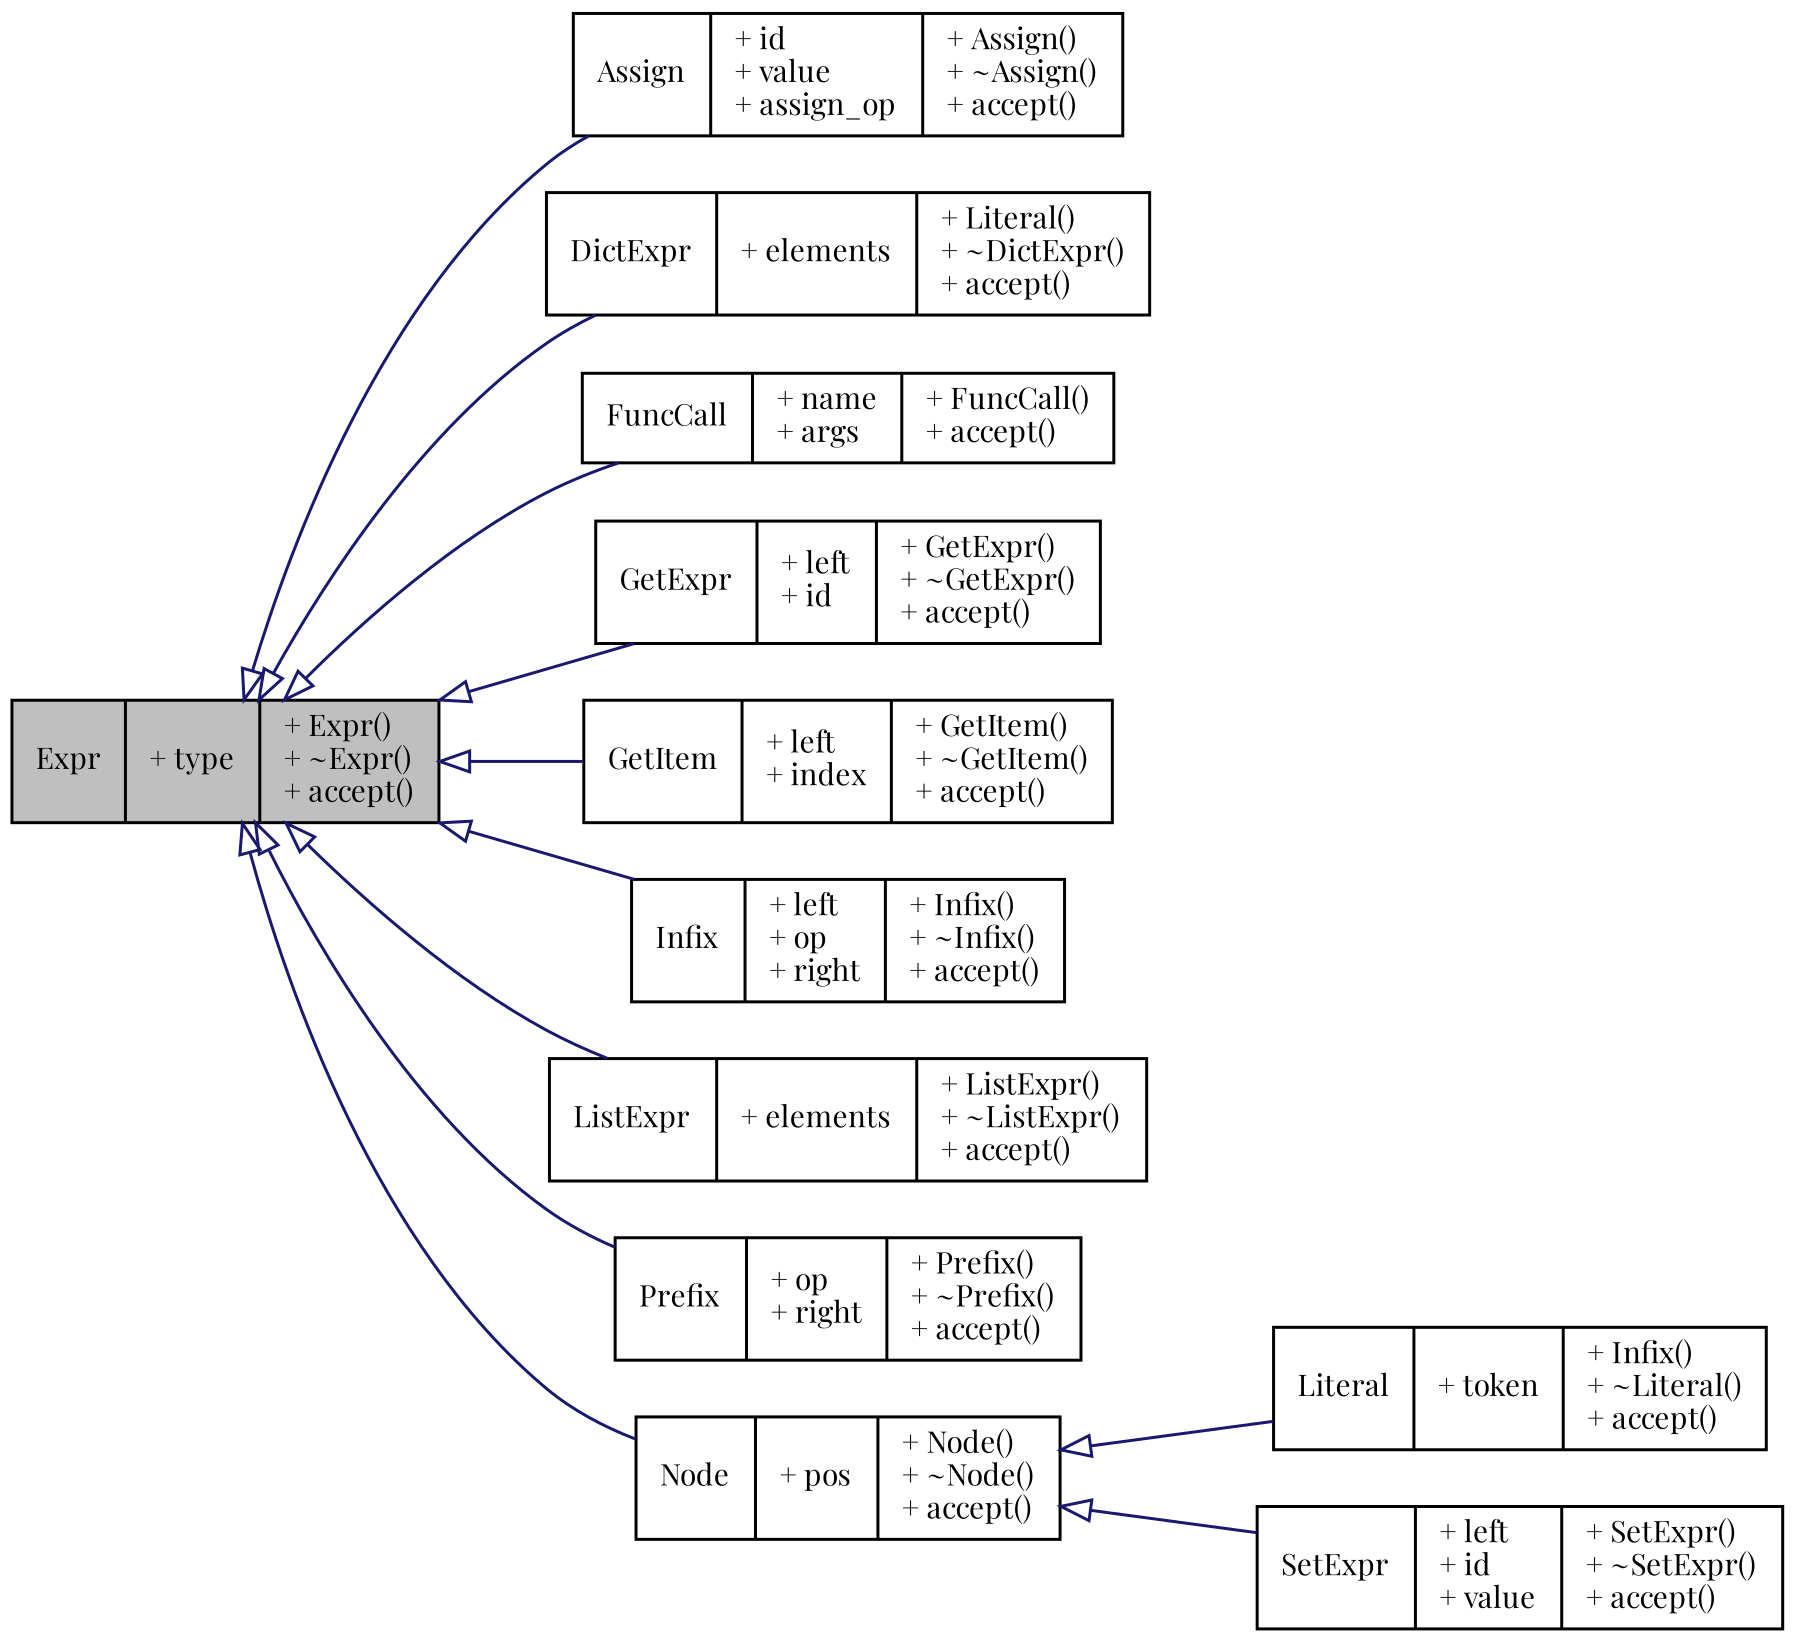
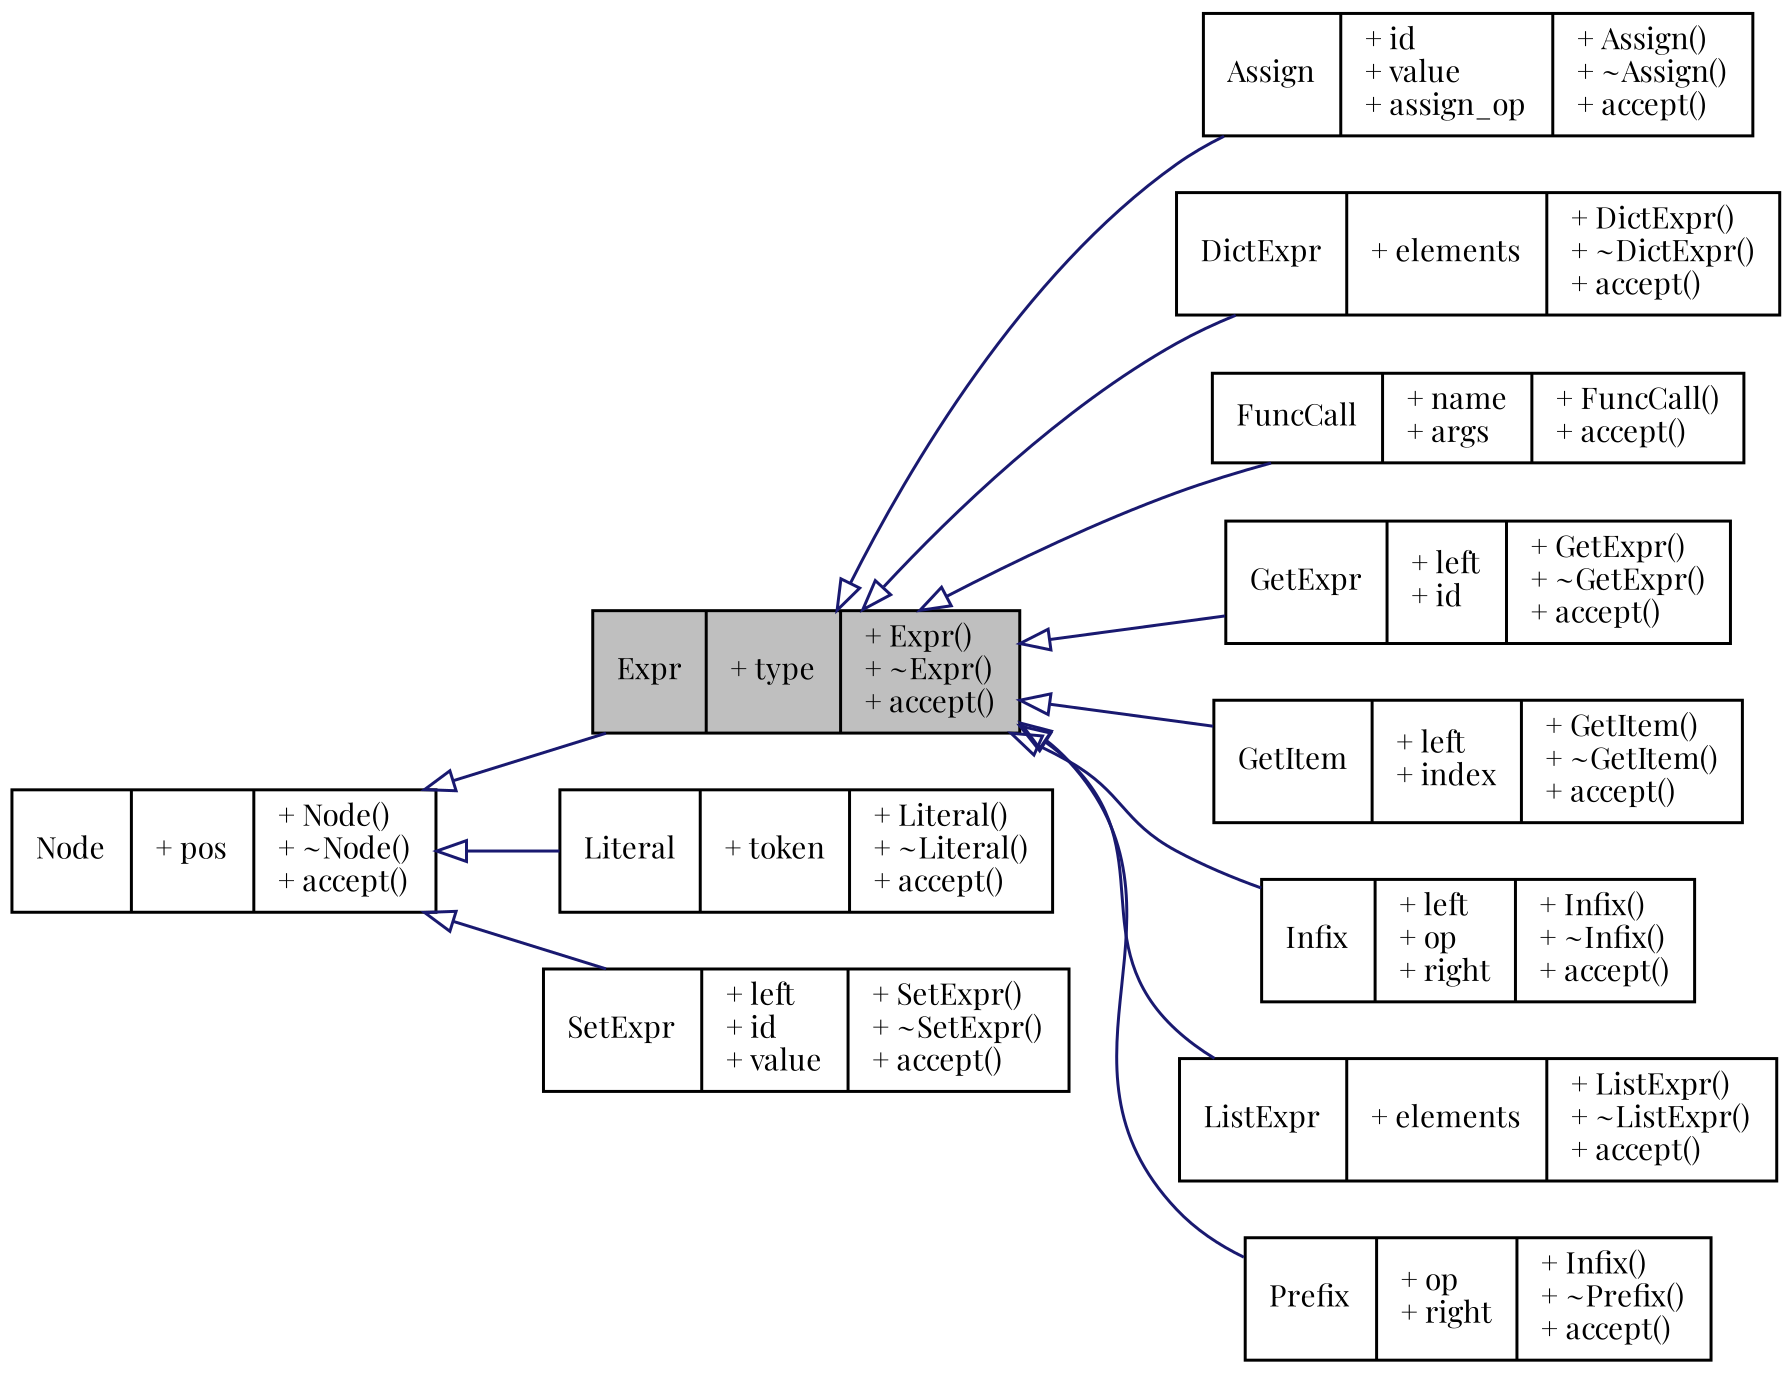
  digraph {
    fontname="Playfair Display"
    rankdir=LR
    node [color=black fillcolor=white fontname="Playfair Display" fontsize=10 shape=record style=filled]
    edge [arrowtail=onormal color=midnightblue dir=back fontname="Playfair Display" fontsize=10 labelfontname=Helvetica labelfontsize=10 style=solid]
    n1 [fillcolor=grey75 fontcolor=black height=0.2 label="{Expr\n|+ type\l|+ Expr()\l+ ~Expr()\l+ accept()\l}" width=0.4]
    n2 [height=0.2 label="{Assign\n|+ id\l+ value\l+ assign_op\l|+ Assign()\l+ ~Assign()\l+ accept()\l}" width=0.4]
-   n3 [height=0.2 label="{DictExpr\n|+ elements\l|+ Literal()\l+ ~DictExpr()\l+ accept()\l}" width=0.4]
+   n3 [height=0.2 label="{DictExpr\n|+ elements\l|+ DictExpr()\l+ ~DictExpr()\l+ accept()\l}" width=0.4]
    n4 [height=0.2 label="{FuncCall\n|+ name\l+ args\l|+ FuncCall()\l+ accept()\l}" width=0.4]
    n5 [height=0.2 label="{GetExpr\n|+ left\l+ id\l|+ GetExpr()\l+ ~GetExpr()\l+ accept()\l}" width=0.4]
    n6 [height=0.2 label="{GetItem\n|+ left\l+ index\l|+ GetItem()\l+ ~GetItem()\l+ accept()\l}" width=0.4]
    n7 [height=0.2 label="{Infix\n|+ left\l+ op\l+ right\l|+ Infix()\l+ ~Infix()\l+ accept()\l}" width=0.4]
    n8 [height=0.2 label="{ListExpr\n|+ elements\l|+ ListExpr()\l+ ~ListExpr()\l+ accept()\l}" width=0.4]
-   n9 [height=0.2 label="{Prefix\n|+ op\l+ right\l|+ Prefix()\l+ ~Prefix()\l+ accept()\l}" width=0.4]
-   n10 [height=0.2 label="{Literal\n|+ token\l|+ Infix()\l+ ~Literal()\l+ accept()\l}" width=0.4]
+   n9 [height=0.2 label="{Prefix\n|+ op\l+ right\l|+ Infix()\l+ ~Prefix()\l+ accept()\l}" width=0.4]
+   n10 [height=0.2 label="{Literal\n|+ token\l|+ Literal()\l+ ~Literal()\l+ accept()\l}" width=0.4]
    n11 [height=0.2 label="{SetExpr\n|+ left\l+ id\l+ value\l|+ SetExpr()\l+ ~SetExpr()\l+ accept()\l}" width=0.4]
    n12 [height=0.2 label="{Node\n|+ pos\l|+ Node()\l+ ~Node()\l+ accept()\l}" width=0.4]
    n1 -> n2
    n1 -> n3
    n1 -> n4
    n1 -> n5
    n1 -> n6
    n1 -> n7
    n1 -> n8
    n1 -> n9
-   n1 -> n12
+   n12 -> n1
    n12 -> n10
    n12 -> n11
  }
